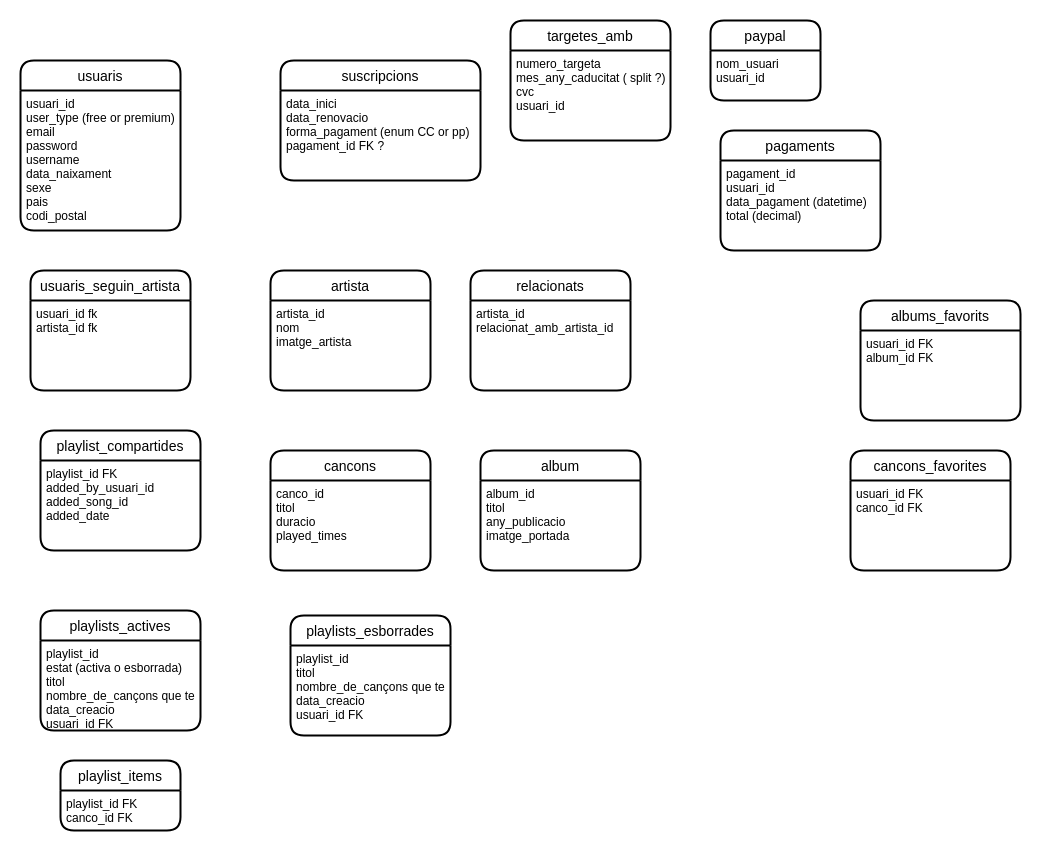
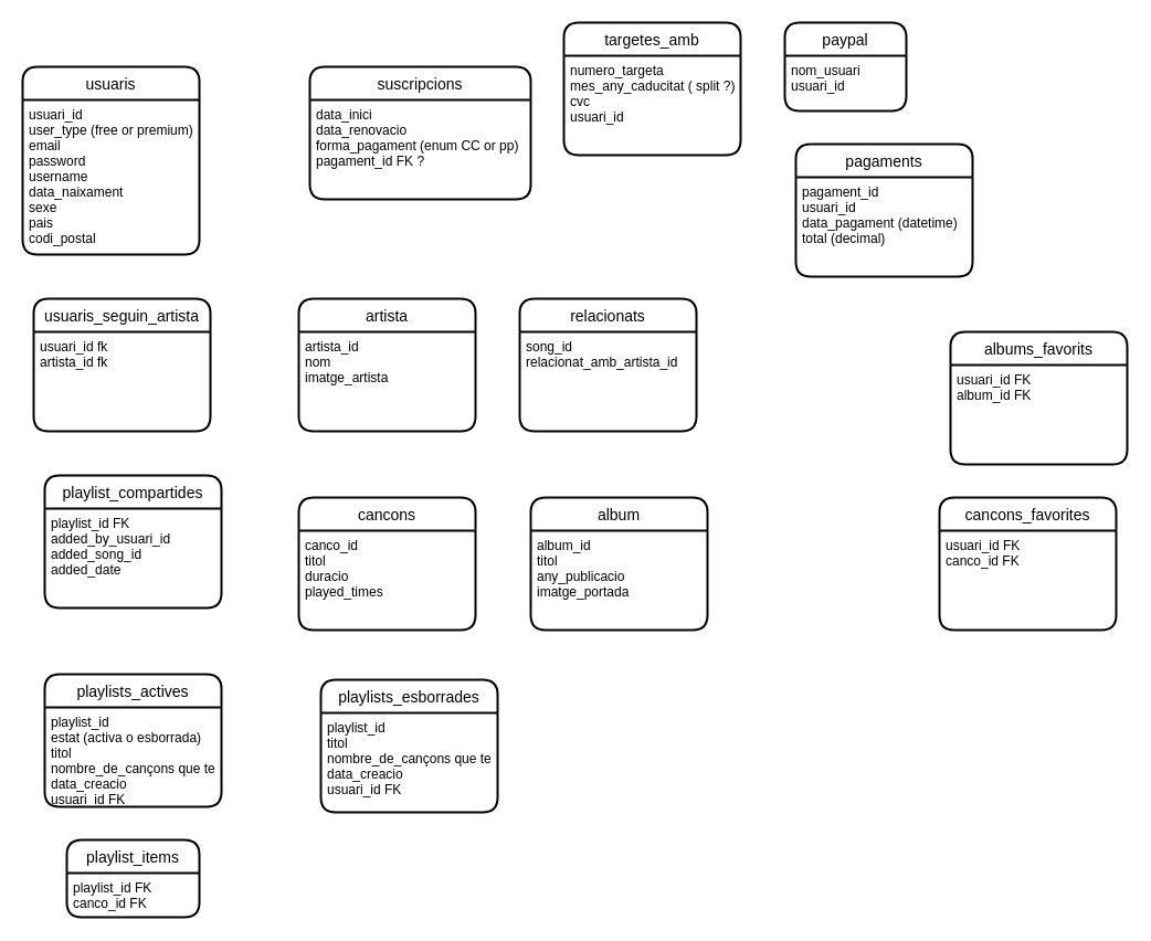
  <mxCell id="0" />
  <mxCell id="1" parent="0" />
  <mxCell id="2" value="usuaris" style="swimlane;childLayout=stackLayout;horizontal=1;startSize=30;horizontalStack=0;rounded=1;fontSize=14;fontStyle=0;strokeWidth=2;resizeParent=0;resizeLast=1;shadow=0;dashed=0;align=center;" vertex="1" parent="1"><mxGeometry x="20" y="60" width="160" height="170" as="geometry" /></mxCell>
  <mxCell id="3" value="usuari_id&#10;user_type (free or premium)&#10;email&#10;password&#10;username&#10;data_naixament&#10;sexe&#10;pais&#10;codi_postal" style="align=left;strokeColor=none;fillColor=none;spacingLeft=4;fontSize=12;verticalAlign=top;resizable=0;rotatable=0;part=1;" vertex="1" parent="2"><mxGeometry y="30" width="160" height="140" as="geometry" /></mxCell>
  <mxCell id="4" value="suscripcions" style="swimlane;childLayout=stackLayout;horizontal=1;startSize=30;horizontalStack=0;rounded=1;fontSize=14;fontStyle=0;strokeWidth=2;resizeParent=0;resizeLast=1;shadow=0;dashed=0;align=center;" vertex="1" parent="1"><mxGeometry x="280" y="60" width="200" height="120" as="geometry" /></mxCell>
  <mxCell id="5" value="data_inici&#10;data_renovacio&#10;forma_pagament (enum CC or pp)&#10;pagament_id FK ?" style="align=left;strokeColor=none;fillColor=none;spacingLeft=4;fontSize=12;verticalAlign=top;resizable=0;rotatable=0;part=1;" vertex="1" parent="4"><mxGeometry y="30" width="200" height="90" as="geometry" /></mxCell>
  <mxCell id="6" value="targetes_amb" style="swimlane;childLayout=stackLayout;horizontal=1;startSize=30;horizontalStack=0;rounded=1;fontSize=14;fontStyle=0;strokeWidth=2;resizeParent=0;resizeLast=1;shadow=0;dashed=0;align=center;" vertex="1" parent="1"><mxGeometry x="510" y="20" width="160" height="120" as="geometry" /></mxCell>
  <mxCell id="7" value="numero_targeta&#10;mes_any_caducitat ( split ?)&#10;cvc&#10;usuari_id" style="align=left;strokeColor=none;fillColor=none;spacingLeft=4;fontSize=12;verticalAlign=top;resizable=0;rotatable=0;part=1;" vertex="1" parent="6"><mxGeometry y="30" width="160" height="90" as="geometry" /></mxCell>
  <mxCell id="8" value="paypal" style="swimlane;childLayout=stackLayout;horizontal=1;startSize=30;horizontalStack=0;rounded=1;fontSize=14;fontStyle=0;strokeWidth=2;resizeParent=0;resizeLast=1;shadow=0;dashed=0;align=center;" vertex="1" parent="1"><mxGeometry x="710" y="20" width="110" height="80" as="geometry" /></mxCell>
  <mxCell id="9" value="nom_usuari&#10;usuari_id" style="align=left;strokeColor=none;fillColor=none;spacingLeft=4;fontSize=12;verticalAlign=top;resizable=0;rotatable=0;part=1;" vertex="1" parent="8"><mxGeometry y="30" width="110" height="50" as="geometry" /></mxCell>
  <mxCell id="10" value="pagaments" style="swimlane;childLayout=stackLayout;horizontal=1;startSize=30;horizontalStack=0;rounded=1;fontSize=14;fontStyle=0;strokeWidth=2;resizeParent=0;resizeLast=1;shadow=0;dashed=0;align=center;" vertex="1" parent="1"><mxGeometry x="720" y="130" width="160" height="120" as="geometry" /></mxCell>
  <mxCell id="11" value="pagament_id&#10;usuari_id&#10;data_pagament (datetime)&#10;total (decimal)" style="align=left;strokeColor=none;fillColor=none;spacingLeft=4;fontSize=12;verticalAlign=top;resizable=0;rotatable=0;part=1;" vertex="1" parent="10"><mxGeometry y="30" width="160" height="90" as="geometry" /></mxCell>
  <mxCell id="12" value="playlists_actives" style="swimlane;childLayout=stackLayout;horizontal=1;startSize=30;horizontalStack=0;rounded=1;fontSize=14;fontStyle=0;strokeWidth=2;resizeParent=0;resizeLast=1;shadow=0;dashed=0;align=center;" vertex="1" parent="1"><mxGeometry x="40" y="610" width="160" height="120" as="geometry" /></mxCell>
  <mxCell id="13" value="playlist_id&#10;estat (activa o esborrada)&#10;titol&#10;nombre_de_cançons que te&#10;data_creacio&#10;usuari_id FK" style="align=left;strokeColor=none;fillColor=none;spacingLeft=4;fontSize=12;verticalAlign=top;resizable=0;rotatable=0;part=1;" vertex="1" parent="12"><mxGeometry y="30" width="160" height="90" as="geometry" /></mxCell>
  <mxCell id="14" value="playlists_esborrades" style="swimlane;childLayout=stackLayout;horizontal=1;startSize=30;horizontalStack=0;rounded=1;fontSize=14;fontStyle=0;strokeWidth=2;resizeParent=0;resizeLast=1;shadow=0;dashed=0;align=center;" vertex="1" parent="1"><mxGeometry x="290" y="615" width="160" height="120" as="geometry" /></mxCell>
  <mxCell id="15" value="playlist_id&#10;titol&#10;nombre_de_cançons que te&#10;data_creacio&#10;usuari_id FK" style="align=left;strokeColor=none;fillColor=none;spacingLeft=4;fontSize=12;verticalAlign=top;resizable=0;rotatable=0;part=1;" vertex="1" parent="14"><mxGeometry y="30" width="160" height="90" as="geometry" /></mxCell>
  <mxCell id="16" value="playlist_compartides" style="swimlane;childLayout=stackLayout;horizontal=1;startSize=30;horizontalStack=0;rounded=1;fontSize=14;fontStyle=0;strokeWidth=2;resizeParent=0;resizeLast=1;shadow=0;dashed=0;align=center;" vertex="1" parent="1"><mxGeometry x="40" y="430" width="160" height="120" as="geometry" /></mxCell>
  <mxCell id="17" value="playlist_id FK&#10;added_by_usuari_id&#10;added_song_id&#10;added_date&#10;&#10;" style="align=left;strokeColor=none;fillColor=none;spacingLeft=4;fontSize=12;verticalAlign=top;resizable=0;rotatable=0;part=1;" vertex="1" parent="16"><mxGeometry y="30" width="160" height="90" as="geometry" /></mxCell>
  <mxCell id="18" value="cancons" style="swimlane;childLayout=stackLayout;horizontal=1;startSize=30;horizontalStack=0;rounded=1;fontSize=14;fontStyle=0;strokeWidth=2;resizeParent=0;resizeLast=1;shadow=0;dashed=0;align=center;" vertex="1" parent="1"><mxGeometry x="270" y="450" width="160" height="120" as="geometry" /></mxCell>
  <mxCell id="19" value="canco_id&#10;titol&#10;duracio&#10;played_times" style="align=left;strokeColor=none;fillColor=none;spacingLeft=4;fontSize=12;verticalAlign=top;resizable=0;rotatable=0;part=1;" vertex="1" parent="18"><mxGeometry y="30" width="160" height="90" as="geometry" /></mxCell>
  <mxCell id="20" value="album" style="swimlane;childLayout=stackLayout;horizontal=1;startSize=30;horizontalStack=0;rounded=1;fontSize=14;fontStyle=0;strokeWidth=2;resizeParent=0;resizeLast=1;shadow=0;dashed=0;align=center;" vertex="1" parent="1"><mxGeometry x="480" y="450" width="160" height="120" as="geometry" /></mxCell>
  <mxCell id="21" value="album_id&#10;titol&#10;any_publicacio&#10;imatge_portada&#10;" style="align=left;strokeColor=none;fillColor=none;spacingLeft=4;fontSize=12;verticalAlign=top;resizable=0;rotatable=0;part=1;" vertex="1" parent="20"><mxGeometry y="30" width="160" height="90" as="geometry" /></mxCell>
  <mxCell id="22" value="artista" style="swimlane;childLayout=stackLayout;horizontal=1;startSize=30;horizontalStack=0;rounded=1;fontSize=14;fontStyle=0;strokeWidth=2;resizeParent=0;resizeLast=1;shadow=0;dashed=0;align=center;" vertex="1" parent="1"><mxGeometry x="270" y="270" width="160" height="120" as="geometry" /></mxCell>
  <mxCell id="23" value="artista_id&#10;nom&#10;imatge_artista" style="align=left;strokeColor=none;fillColor=none;spacingLeft=4;fontSize=12;verticalAlign=top;resizable=0;rotatable=0;part=1;" vertex="1" parent="22"><mxGeometry y="30" width="160" height="90" as="geometry" /></mxCell>
  <mxCell id="24" value="usuaris_seguin_artista" style="swimlane;childLayout=stackLayout;horizontal=1;startSize=30;horizontalStack=0;rounded=1;fontSize=14;fontStyle=0;strokeWidth=2;resizeParent=0;resizeLast=1;shadow=0;dashed=0;align=center;" vertex="1" parent="1"><mxGeometry x="30" y="270" width="160" height="120" as="geometry" /></mxCell>
  <mxCell id="25" value="usuari_id fk&#10;artista_id fk&#10;" style="align=left;strokeColor=none;fillColor=none;spacingLeft=4;fontSize=12;verticalAlign=top;resizable=0;rotatable=0;part=1;" vertex="1" parent="24"><mxGeometry y="30" width="160" height="90" as="geometry" /></mxCell>
  <mxCell id="26" value="relacionats" style="swimlane;childLayout=stackLayout;horizontal=1;startSize=30;horizontalStack=0;rounded=1;fontSize=14;fontStyle=0;strokeWidth=2;resizeParent=0;resizeLast=1;shadow=0;dashed=0;align=center;" vertex="1" parent="1"><mxGeometry x="470" y="270" width="160" height="120" as="geometry" /></mxCell>
- <mxCell id="27" value="artista_id&#10;relacionat_amb_artista_id" style="align=left;strokeColor=none;fillColor=none;spacingLeft=4;fontSize=12;verticalAlign=top;resizable=0;rotatable=0;part=1;" vertex="1" parent="26"><mxGeometry y="30" width="160" height="90" as="geometry" /></mxCell>
+ <mxCell id="27" value="song_id&#10;relacionat_amb_artista_id" style="align=left;strokeColor=none;fillColor=none;spacingLeft=4;fontSize=12;verticalAlign=top;resizable=0;rotatable=0;part=1;" vertex="1" parent="26"><mxGeometry y="30" width="160" height="90" as="geometry" /></mxCell>
  <mxCell id="28" value="cancons_favorites" style="swimlane;childLayout=stackLayout;horizontal=1;startSize=30;horizontalStack=0;rounded=1;fontSize=14;fontStyle=0;strokeWidth=2;resizeParent=0;resizeLast=1;shadow=0;dashed=0;align=center;" vertex="1" parent="1"><mxGeometry x="850" y="450" width="160" height="120" as="geometry" /></mxCell>
  <mxCell id="29" value="usuari_id FK&#10;canco_id FK" style="align=left;strokeColor=none;fillColor=none;spacingLeft=4;fontSize=12;verticalAlign=top;resizable=0;rotatable=0;part=1;" vertex="1" parent="28"><mxGeometry y="30" width="160" height="90" as="geometry" /></mxCell>
  <mxCell id="30" value="albums_favorits" style="swimlane;childLayout=stackLayout;horizontal=1;startSize=30;horizontalStack=0;rounded=1;fontSize=14;fontStyle=0;strokeWidth=2;resizeParent=0;resizeLast=1;shadow=0;dashed=0;align=center;" vertex="1" parent="1"><mxGeometry x="860" y="300" width="160" height="120" as="geometry" /></mxCell>
  <mxCell id="31" value="usuari_id FK&#10;album_id FK" style="align=left;strokeColor=none;fillColor=none;spacingLeft=4;fontSize=12;verticalAlign=top;resizable=0;rotatable=0;part=1;" vertex="1" parent="30"><mxGeometry y="30" width="160" height="90" as="geometry" /></mxCell>
  <mxCell id="32" value="playlist_items" style="swimlane;childLayout=stackLayout;horizontal=1;startSize=30;horizontalStack=0;rounded=1;fontSize=14;fontStyle=0;strokeWidth=2;resizeParent=0;resizeLast=1;shadow=0;dashed=0;align=center;" vertex="1" parent="1"><mxGeometry x="60" y="760" width="120" height="70" as="geometry" /></mxCell>
  <mxCell id="33" value="playlist_id FK&#10;canco_id FK" style="align=left;strokeColor=none;fillColor=none;spacingLeft=4;fontSize=12;verticalAlign=top;resizable=0;rotatable=0;part=1;" vertex="1" parent="32"><mxGeometry y="30" width="120" height="40" as="geometry" /></mxCell>
